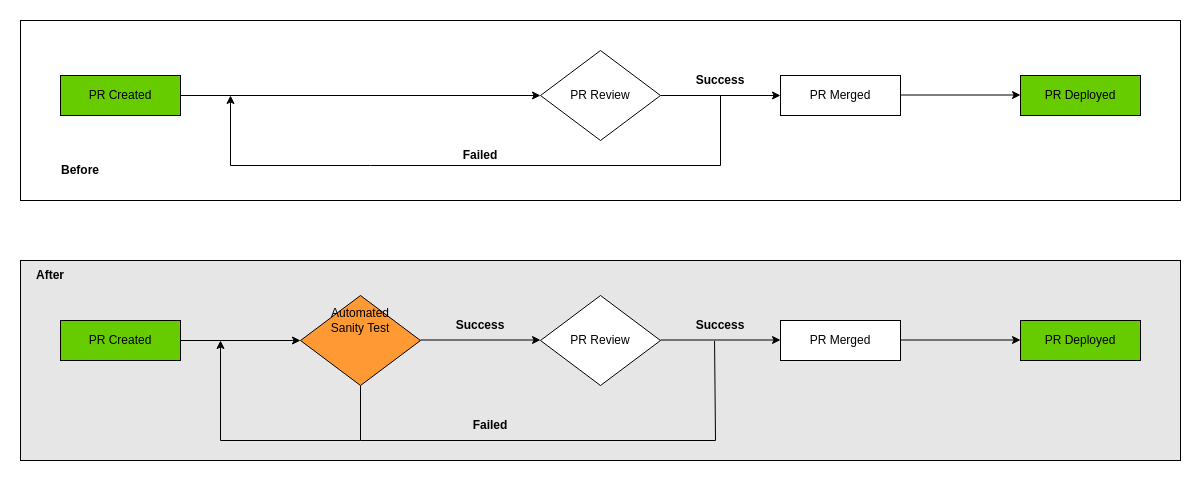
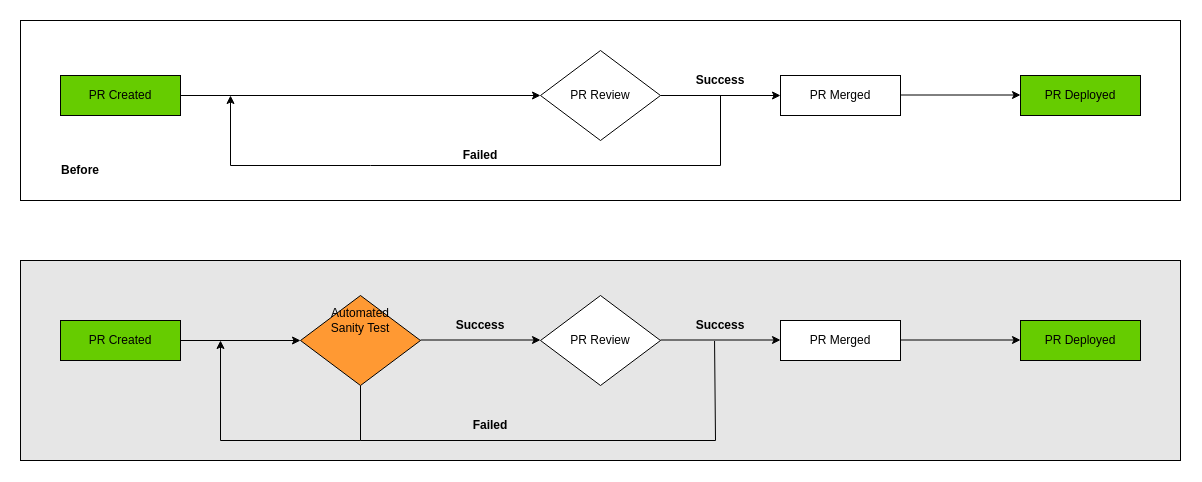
  <mxCell id="0" />
  <mxCell id="1" parent="0" />
  <mxCell id="2" value="" style="rounded=0;whiteSpace=wrap;html=1;fillColor=#E6E6E6;" vertex="1" parent="1"><mxGeometry x="20" y="260" width="1160" height="200" as="geometry" /></mxCell>
  <mxCell id="3" value="" style="rounded=0;whiteSpace=wrap;html=1;" vertex="1" parent="1"><mxGeometry x="20" y="20" width="1160" height="180" as="geometry" /></mxCell>
  <mxCell id="4" value="PR Merged" style="rounded=0;whiteSpace=wrap;html=1;" vertex="1" parent="1"><mxGeometry x="780" y="75" width="120" height="40" as="geometry" /></mxCell>
  <mxCell id="5" value="" style="endArrow=classic;html=1;rounded=0;entryX=0;entryY=0.5;entryDx=0;entryDy=0;" edge="1" parent="1" target="26"><mxGeometry width="50" height="50" relative="1" as="geometry"><mxPoint x="180" y="95" as="sourcePoint" /><mxPoint x="300" y="95" as="targetPoint" /></mxGeometry></mxCell>
  <mxCell id="6" value="" style="endArrow=classic;html=1;rounded=0;entryX=0;entryY=0.5;entryDx=0;entryDy=0;" edge="1" parent="1"><mxGeometry width="50" height="50" relative="1" as="geometry"><mxPoint x="660" y="95" as="sourcePoint" /><mxPoint x="780" y="95" as="targetPoint" /></mxGeometry></mxCell>
  <mxCell id="7" value="" style="endArrow=classic;html=1;rounded=0;entryX=0;entryY=0.5;entryDx=0;entryDy=0;" edge="1" parent="1"><mxGeometry width="50" height="50" relative="1" as="geometry"><mxPoint x="900" y="94.5" as="sourcePoint" /><mxPoint x="1020" y="94.5" as="targetPoint" /></mxGeometry></mxCell>
  <mxCell id="8" value="PR Merged" style="rounded=0;whiteSpace=wrap;html=1;" vertex="1" parent="1"><mxGeometry x="780" y="320" width="120" height="40" as="geometry" /></mxCell>
  <mxCell id="9" value="" style="endArrow=classic;html=1;rounded=0;entryX=0;entryY=0.5;entryDx=0;entryDy=0;" edge="1" parent="1"><mxGeometry width="50" height="50" relative="1" as="geometry"><mxPoint x="180" y="340" as="sourcePoint" /><mxPoint x="300" y="340" as="targetPoint" /></mxGeometry></mxCell>
  <mxCell id="10" value="" style="endArrow=classic;html=1;rounded=0;entryX=0;entryY=0.5;entryDx=0;entryDy=0;" edge="1" parent="1"><mxGeometry width="50" height="50" relative="1" as="geometry"><mxPoint x="660" y="339.5" as="sourcePoint" /><mxPoint x="780" y="339.5" as="targetPoint" /></mxGeometry></mxCell>
  <mxCell id="11" value="" style="endArrow=classic;html=1;rounded=0;entryX=0;entryY=0.5;entryDx=0;entryDy=0;" edge="1" parent="1"><mxGeometry width="50" height="50" relative="1" as="geometry"><mxPoint x="900" y="339.5" as="sourcePoint" /><mxPoint x="1020" y="339.5" as="targetPoint" /></mxGeometry></mxCell>
  <mxCell id="12" value="" style="endArrow=classic;html=1;rounded=0;entryX=0;entryY=0.5;entryDx=0;entryDy=0;" edge="1" parent="1"><mxGeometry width="50" height="50" relative="1" as="geometry"><mxPoint x="420" y="339.5" as="sourcePoint" /><mxPoint x="540" y="339.5" as="targetPoint" /></mxGeometry></mxCell>
  <mxCell id="13" value="&lt;b&gt;Success&lt;/b&gt;" style="text;html=1;align=center;verticalAlign=middle;whiteSpace=wrap;rounded=0;" vertex="1" parent="1"><mxGeometry x="450" y="310" width="60" height="30" as="geometry" /></mxCell>
  <mxCell id="14" value="" style="endArrow=classic;html=1;rounded=0;exitX=0.5;exitY=1;exitDx=0;exitDy=0;" edge="1" parent="1" source="20"><mxGeometry width="50" height="50" relative="1" as="geometry"><mxPoint x="370" y="400" as="sourcePoint" /><mxPoint x="220" y="340" as="targetPoint" /><Array as="points"><mxPoint x="360" y="440" /><mxPoint x="220" y="440" /></Array></mxGeometry></mxCell>
  <mxCell id="15" value="&lt;b&gt;Failed&lt;/b&gt;" style="text;html=1;align=center;verticalAlign=middle;whiteSpace=wrap;rounded=0;" vertex="1" parent="1"><mxGeometry x="400" y="410" width="180" height="30" as="geometry" /></mxCell>
  <mxCell id="16" value="PR Deployed" style="rounded=0;whiteSpace=wrap;html=1;fillColor=#66CC00;" vertex="1" parent="1"><mxGeometry x="1020" y="75" width="120" height="40" as="geometry" /></mxCell>
  <mxCell id="17" value="PR Created" style="rounded=0;whiteSpace=wrap;html=1;fillColor=#66CC00;" vertex="1" parent="1"><mxGeometry x="60" y="75" width="120" height="40" as="geometry" /></mxCell>
  <mxCell id="18" value="PR Created" style="rounded=0;whiteSpace=wrap;html=1;fillColor=#66CC00;" vertex="1" parent="1"><mxGeometry x="60" y="320" width="120" height="40" as="geometry" /></mxCell>
  <mxCell id="19" value="PR Deployed" style="rounded=0;whiteSpace=wrap;html=1;fillColor=#66CC00;" vertex="1" parent="1"><mxGeometry x="1020" y="320" width="120" height="40" as="geometry" /></mxCell>
  <mxCell id="20" value="" style="rhombus;whiteSpace=wrap;html=1;fillColor=#FF9933;" vertex="1" parent="1"><mxGeometry x="300" y="295" width="120" height="90" as="geometry" /></mxCell>
  <mxCell id="21" value="Automated Sanity Test" style="text;html=1;align=center;verticalAlign=middle;whiteSpace=wrap;rounded=0;" vertex="1" parent="1"><mxGeometry x="320" y="305" width="80" height="30" as="geometry" /></mxCell>
  <mxCell id="22" value="" style="rhombus;whiteSpace=wrap;html=1;" vertex="1" parent="1"><mxGeometry x="540" y="295" width="120" height="90" as="geometry" /></mxCell>
  <mxCell id="23" value="PR Review" style="text;html=1;align=center;verticalAlign=middle;whiteSpace=wrap;rounded=0;" vertex="1" parent="1"><mxGeometry x="560" y="325" width="80" height="30" as="geometry" /></mxCell>
  <mxCell id="24" value="&lt;b&gt;Success&lt;/b&gt;" style="text;html=1;align=center;verticalAlign=middle;whiteSpace=wrap;rounded=0;" vertex="1" parent="1"><mxGeometry x="690" y="310" width="60" height="30" as="geometry" /></mxCell>
  <mxCell id="25" value="" style="endArrow=none;html=1;rounded=0;entryX=0.401;entryY=1.016;entryDx=0;entryDy=0;entryPerimeter=0;" edge="1" parent="1" target="24"><mxGeometry width="50" height="50" relative="1" as="geometry"><mxPoint x="360" y="440" as="sourcePoint" /><mxPoint x="410" y="390" as="targetPoint" /><Array as="points"><mxPoint x="715" y="440" /></Array></mxGeometry></mxCell>
  <mxCell id="26" value="" style="rhombus;whiteSpace=wrap;html=1;" vertex="1" parent="1"><mxGeometry x="540" y="50" width="120" height="90" as="geometry" /></mxCell>
  <mxCell id="27" value="PR Review" style="text;html=1;align=center;verticalAlign=middle;whiteSpace=wrap;rounded=0;" vertex="1" parent="1"><mxGeometry x="560" y="80" width="80" height="30" as="geometry" /></mxCell>
  <mxCell id="28" value="" style="endArrow=classic;html=1;rounded=0;" edge="1" parent="1"><mxGeometry width="50" height="50" relative="1" as="geometry"><mxPoint x="720" y="95" as="sourcePoint" /><mxPoint x="230" y="95" as="targetPoint" /><Array as="points"><mxPoint x="720" y="165" /><mxPoint x="370" y="165" /><mxPoint x="230" y="165" /></Array></mxGeometry></mxCell>
  <mxCell id="29" value="&lt;b&gt;Success&lt;/b&gt;" style="text;html=1;align=center;verticalAlign=middle;whiteSpace=wrap;rounded=0;" vertex="1" parent="1"><mxGeometry x="690" y="65" width="60" height="30" as="geometry" /></mxCell>
  <mxCell id="30" value="&lt;b&gt;Failed&lt;/b&gt;" style="text;html=1;align=center;verticalAlign=middle;whiteSpace=wrap;rounded=0;" vertex="1" parent="1"><mxGeometry x="425" y="145" width="110" height="20" as="geometry" /></mxCell>
  <mxCell id="31" value="Before" style="text;html=1;align=center;verticalAlign=middle;whiteSpace=wrap;rounded=0;fontStyle=1" vertex="1" parent="1"><mxGeometry x="50" y="155" width="60" height="30" as="geometry" /></mxCell>
- <mxCell id="32" value="After" style="text;html=1;align=center;verticalAlign=middle;whiteSpace=wrap;rounded=0;fontStyle=1" vertex="1" parent="1"><mxGeometry x="20" y="260" width="60" height="30" as="geometry" /></mxCell>
